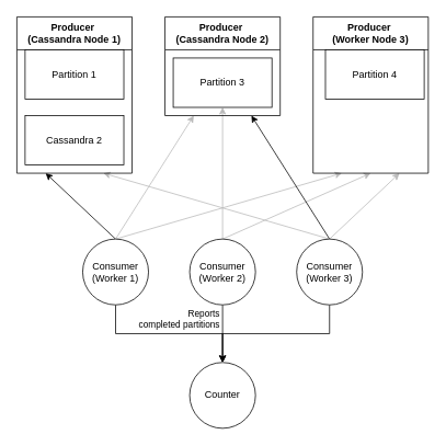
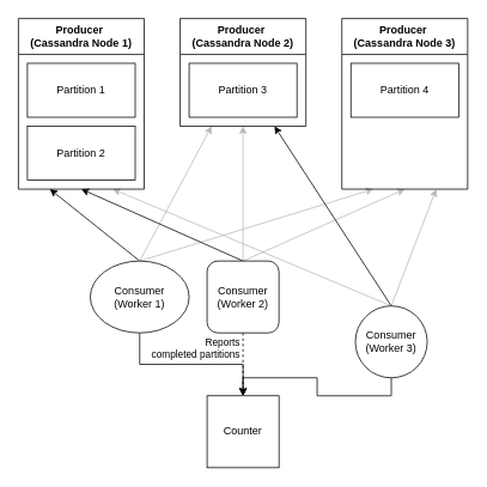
  <mxCell id="0" />
  <mxCell id="1" parent="0" />
  <mxCell id="2" style="edgeStyle=orthogonalEdgeStyle;rounded=0;orthogonalLoop=1;jettySize=auto;html=1;exitX=0.5;exitY=1;exitDx=0;exitDy=0;" edge="1" parent="1" source="6" target="24"><mxGeometry relative="1" as="geometry" /></mxCell>
  <mxCell id="3" style="edgeStyle=none;rounded=0;orthogonalLoop=1;jettySize=auto;html=1;exitX=0.5;exitY=0;exitDx=0;exitDy=0;entryX=0.25;entryY=1;entryDx=0;entryDy=0;" edge="1" parent="1" source="6" target="17"><mxGeometry relative="1" as="geometry" /></mxCell>
  <mxCell id="4" style="edgeStyle=none;rounded=0;orthogonalLoop=1;jettySize=auto;html=1;exitX=0.5;exitY=0;exitDx=0;exitDy=0;entryX=0.25;entryY=1;entryDx=0;entryDy=0;fillColor=#f5f5f5;gradientColor=#b3b3b3;strokeColor=#B8B8B8;" edge="1" parent="1" source="6" target="20"><mxGeometry relative="1" as="geometry" /></mxCell>
  <mxCell id="5" style="edgeStyle=none;rounded=0;orthogonalLoop=1;jettySize=auto;html=1;exitX=0.5;exitY=0;exitDx=0;exitDy=0;entryX=0.25;entryY=1;entryDx=0;entryDy=0;strokeColor=#B8B8B8;" edge="1" parent="1" source="6" target="22"><mxGeometry relative="1" as="geometry" /></mxCell>
- <mxCell id="6" value="Consumer&lt;br&gt;(Worker 1)" style="ellipse;whiteSpace=wrap;html=1;aspect=fixed;" vertex="1" parent="1"><mxGeometry x="100" y="290" width="80" height="80" as="geometry" /></mxCell>
- <mxCell id="7" value="Reports &lt;br&gt;completed partitions" style="edgeStyle=orthogonalEdgeStyle;rounded=0;orthogonalLoop=1;jettySize=auto;html=1;exitX=0.5;exitY=1;exitDx=0;exitDy=0;labelPosition=left;verticalLabelPosition=top;align=right;verticalAlign=bottom;spacing=4;" edge="1" parent="1" source="11" target="24"><mxGeometry relative="1" as="geometry" /></mxCell>
- <mxCell id="9" style="edgeStyle=none;rounded=0;orthogonalLoop=1;jettySize=auto;html=1;exitX=0.5;exitY=0;exitDx=0;exitDy=0;strokeColor=#B8B8B8;" edge="1" parent="1" source="11" target="21"><mxGeometry relative="1" as="geometry" /></mxCell>
+ <mxCell id="6" value="Consumer&lt;br&gt;(Worker 1)" style="ellipse;whiteSpace=wrap;html=1;aspect=fixed;" vertex="1" parent="1"><mxGeometry x="100" y="290" width="110" height="80" as="geometry" /></mxCell>
+ <mxCell id="7" value="Reports &lt;br&gt;completed partitions" style="edgeStyle=orthogonalEdgeStyle;rounded=0;orthogonalLoop=1;jettySize=auto;html=1;exitX=0.5;exitY=1;exitDx=0;exitDy=0;labelPosition=left;verticalLabelPosition=top;align=right;verticalAlign=bottom;spacing=4;dashed=1;" edge="1" parent="1" source="11" target="24"><mxGeometry relative="1" as="geometry" /></mxCell>
+ <mxCell id="8" style="edgeStyle=none;rounded=0;orthogonalLoop=1;jettySize=auto;html=1;exitX=0.5;exitY=0;exitDx=0;exitDy=0;entryX=0.5;entryY=1;entryDx=0;entryDy=0;" edge="1" parent="1" source="11" target="17"><mxGeometry relative="1" as="geometry" /></mxCell>
+ <mxCell id="9" style="edgeStyle=none;rounded=0;orthogonalLoop=1;jettySize=auto;html=1;exitX=0.5;exitY=0;exitDx=0;exitDy=0;entryX=0.5;entryY=1;entryDx=0;entryDy=0;strokeColor=#B8B8B8;" edge="1" parent="1" source="11" target="20"><mxGeometry relative="1" as="geometry" /></mxCell>
  <mxCell id="10" style="edgeStyle=none;rounded=0;orthogonalLoop=1;jettySize=auto;html=1;exitX=0.5;exitY=0;exitDx=0;exitDy=0;entryX=0.5;entryY=1;entryDx=0;entryDy=0;strokeColor=#B8B8B8;" edge="1" parent="1" source="11" target="22"><mxGeometry relative="1" as="geometry" /></mxCell>
- <mxCell id="11" value="Consumer&lt;br&gt;(Worker 2)" style="ellipse;whiteSpace=wrap;html=1;aspect=fixed;" vertex="1" parent="1"><mxGeometry x="230" y="290" width="80" height="80" as="geometry" /></mxCell>
+ <mxCell id="11" value="Consumer&lt;br&gt;(Worker 2)" style="whiteSpace=wrap;html=1;aspect=fixed;rounded=1;" vertex="1" parent="1"><mxGeometry x="230" y="290" width="80" height="80" as="geometry" /></mxCell>
  <mxCell id="12" style="edgeStyle=orthogonalEdgeStyle;rounded=0;orthogonalLoop=1;jettySize=auto;html=1;exitX=0.5;exitY=1;exitDx=0;exitDy=0;" edge="1" parent="1" source="16" target="24"><mxGeometry relative="1" as="geometry" /></mxCell>
  <mxCell id="13" style="rounded=0;orthogonalLoop=1;jettySize=auto;html=1;exitX=0.5;exitY=0;exitDx=0;exitDy=0;entryX=0.75;entryY=1;entryDx=0;entryDy=0;" edge="1" parent="1" source="16" target="20"><mxGeometry relative="1" as="geometry" /></mxCell>
  <mxCell id="14" style="edgeStyle=none;rounded=0;orthogonalLoop=1;jettySize=auto;html=1;exitX=0.5;exitY=0;exitDx=0;exitDy=0;entryX=0.75;entryY=1;entryDx=0;entryDy=0;strokeColor=#B8B8B8;" edge="1" parent="1" source="16" target="17"><mxGeometry relative="1" as="geometry" /></mxCell>
  <mxCell id="15" style="edgeStyle=none;rounded=0;orthogonalLoop=1;jettySize=auto;html=1;exitX=0.5;exitY=0;exitDx=0;exitDy=0;entryX=0.75;entryY=1;entryDx=0;entryDy=0;strokeColor=#B8B8B8;" edge="1" parent="1" source="16" target="22"><mxGeometry relative="1" as="geometry" /></mxCell>
- <mxCell id="16" value="Consumer&lt;br&gt;(Worker 3)" style="ellipse;whiteSpace=wrap;html=1;aspect=fixed;" vertex="1" parent="1"><mxGeometry x="360" y="290" width="80" height="80" as="geometry" /></mxCell>
+ <mxCell id="16" value="Consumer&lt;br&gt;(Worker 3)" style="ellipse;whiteSpace=wrap;html=1;aspect=fixed;" vertex="1" parent="1"><mxGeometry x="395" y="340" width="80" height="80" as="geometry" /></mxCell>
  <mxCell id="17" value="Producer&amp;nbsp;&lt;br&gt;(Cassandra Node 1)" style="swimlane;whiteSpace=wrap;html=1;startSize=40;" vertex="1" parent="1"><mxGeometry x="20" y="20" width="140" height="190" as="geometry" /></mxCell>
- <mxCell id="18" value="Partition 1" style="rounded=0;whiteSpace=wrap;html=1;" vertex="1" parent="17"><mxGeometry x="10" y="40" width="120" height="60" as="geometry" /></mxCell>
- <mxCell id="19" value="Cassandra 2" style="rounded=0;whiteSpace=wrap;html=1;" vertex="1" parent="17"><mxGeometry x="10" y="120" width="120" height="60" as="geometry" /></mxCell>
+ <mxCell id="18" value="Partition 1" style="rounded=0;whiteSpace=wrap;html=1;" vertex="1" parent="17"><mxGeometry x="10" y="50" width="120" height="60" as="geometry" /></mxCell>
+ <mxCell id="19" value="Partition 2" style="rounded=0;whiteSpace=wrap;html=1;" vertex="1" parent="17"><mxGeometry x="10" y="120" width="120" height="60" as="geometry" /></mxCell>
  <mxCell id="20" value="Producer&amp;nbsp;&lt;br&gt;(Cassandra Node 2)" style="swimlane;whiteSpace=wrap;html=1;startSize=40;" vertex="1" parent="1"><mxGeometry x="200" y="20" width="140" height="120" as="geometry" /></mxCell>
  <mxCell id="21" value="Partition 3" style="rounded=0;whiteSpace=wrap;html=1;" vertex="1" parent="20"><mxGeometry x="10" y="50" width="120" height="60" as="geometry" /></mxCell>
- <mxCell id="22" value="Producer&amp;nbsp;&lt;br&gt;(Worker Node 3)" style="swimlane;whiteSpace=wrap;html=1;startSize=40;" vertex="1" parent="1"><mxGeometry x="380" y="20" width="140" height="190" as="geometry" /></mxCell>
- <mxCell id="23" value="Partition 4" style="rounded=0;whiteSpace=wrap;html=1;" vertex="1" parent="22"><mxGeometry x="15" y="40" width="120" height="60" as="geometry" /></mxCell>
- <mxCell id="24" value="Counter" style="ellipse;whiteSpace=wrap;html=1;aspect=fixed;" vertex="1" parent="1"><mxGeometry x="230" y="440" width="80" height="80" as="geometry" /></mxCell>
+ <mxCell id="22" value="Producer&amp;nbsp;&lt;br&gt;(Cassandra Node 3)" style="swimlane;whiteSpace=wrap;html=1;startSize=40;" vertex="1" parent="1"><mxGeometry x="380" y="20" width="140" height="190" as="geometry" /></mxCell>
+ <mxCell id="23" value="Partition 4" style="rounded=0;whiteSpace=wrap;html=1;" vertex="1" parent="22"><mxGeometry x="10" y="50" width="120" height="60" as="geometry" /></mxCell>
+ <mxCell id="24" value="Counter" style="whiteSpace=wrap;html=1;aspect=fixed;rounded=0;" vertex="1" parent="1"><mxGeometry x="230" y="440" width="80" height="80" as="geometry" /></mxCell>
